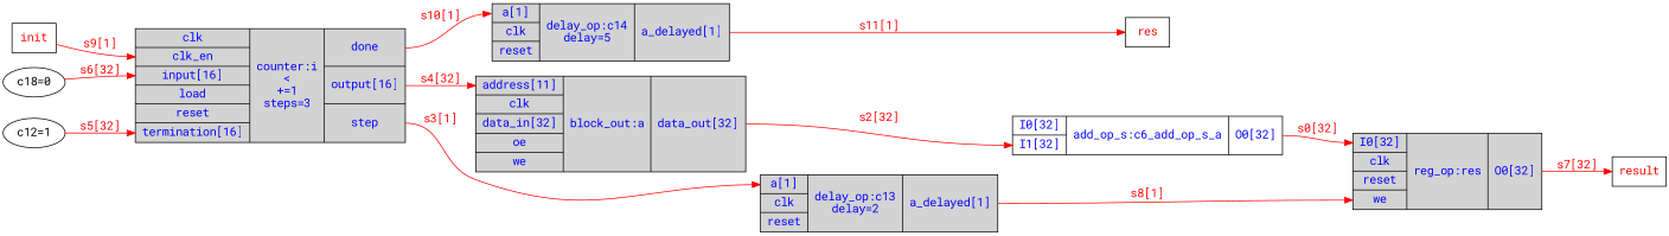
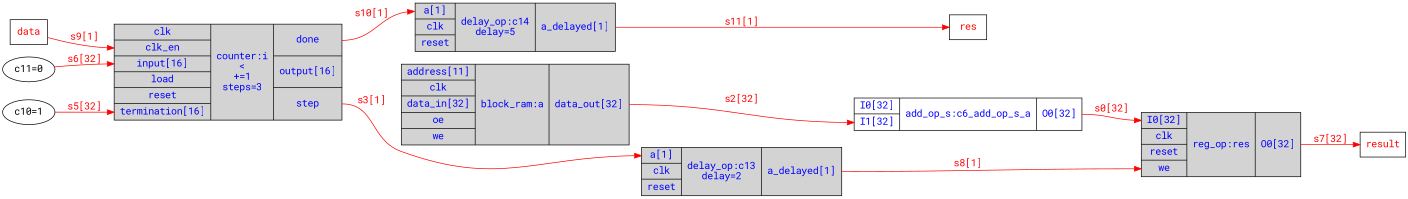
  digraph {
    fontname="Roboto Mono"
    rankdir=LR
    node [fontcolor=blue fontname="Roboto Mono" shape=record]
    edge [color=red fontcolor=red fontname="Roboto Mono" headport=a tailport=out]
    n1 [fillcolor=lightgray label="{{<clk>clk|<clk_en>clk_en|<input>input[16]|<load>load|<reset>reset|<termination>termination[16]}|counter:i\n\<\n+=1\nsteps=3|{<done>done|<output>output[16]|<step>step}}" style=filled]
-   n2 [fillcolor=lightgray label="{{<address>address[11]|<clk>clk|<data_in>data_in[32]|<oe>oe|<we>we}|block_out:a|{<data_out>data_out[32]}}" style=filled]
+   n2 [fillcolor=lightgray label="{{<address>address[11]|<clk>clk|<data_in>data_in[32]|<oe>oe|<we>we}|block_ram:a|{<data_out>data_out[32]}}" style=filled]
    n3 [fillcolor=lightgray label="{{<a>a[1]|<clk>clk|<reset>reset}|delay_op:c13\ndelay=2|{<a_delayed>a_delayed[1]}}" style=filled]
    n4 [fillcolor=lightgray label="{{<a>a[1]|<clk>clk|<reset>reset}|delay_op:c14\ndelay=5|{<a_delayed>a_delayed[1]}}" style=filled]
    n5 [label="{{<I0>I0[32]|<I1>I1[32]}|add_op_s:c6_add_op_s_a|{<O0>O0[32]}}"]
    n6 [fillcolor=lightgray label="{{<I0>I0[32]|<clk>clk|<reset>reset|<we>we}|reg_op:res|{<O0>O0[32]}}" style=filled]
    n7 [fontcolor=red label=res shape=msquare]
    n8 [fontcolor=red label=result shape=msquare]
-   n9 [fontcolor=red label=init shape=msquare]
-   n10 [fontcolor=b label="c12=1" shape=""]
-   n11 [fontcolor=b label="c18=0" shape=""]
-   n1 -> n2 [headport=address label="s4[32]" tailport=output]
+   n9 [fontcolor=red label=data shape=msquare]
+   n10 [fontcolor=b label="c10=1" shape=""]
+   n11 [fontcolor=b label="c11=0" shape=""]
    n1 -> n3 [label="s3[1]" tailport=step]
    n1 -> n4 [label="s10[1]" tailport=done]
    n2 -> n5 [headport=I1 label="s2[32]" tailport=data_out]
    n3 -> n6 [headport=we label="s8[1]" tailport=a_delayed]
    n4 -> n7 [headport=in label="s11[1]" tailport=a_delayed]
    n5 -> n6 [headport=I0 label="s0[32]" tailport=O0]
    n6 -> n8 [headport=in label="s7[32]" tailport=O0]
    n9 -> n1 [headport=clk_en label="s9[1]"]
    n10 -> n1 [headport=termination label="s5[32]"]
    n11 -> n1 [headport=input label="s6[32]"]
  }
